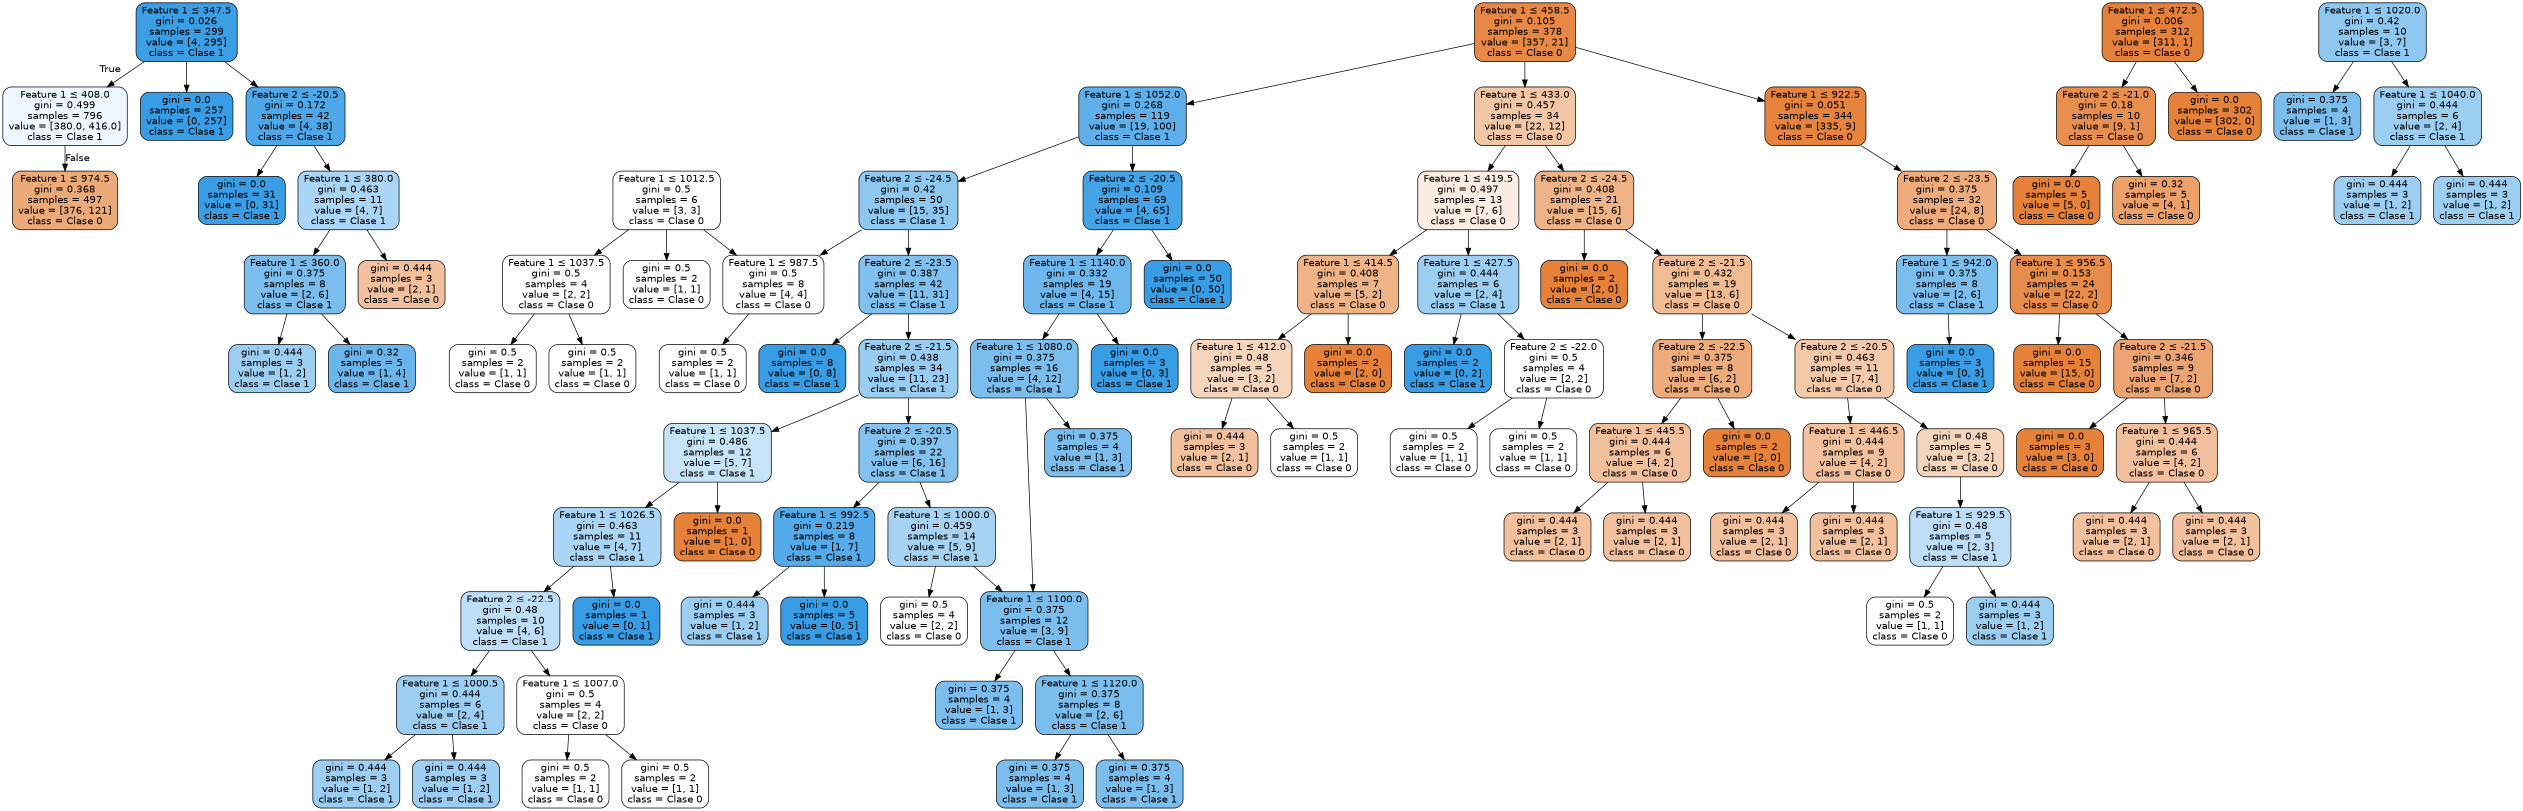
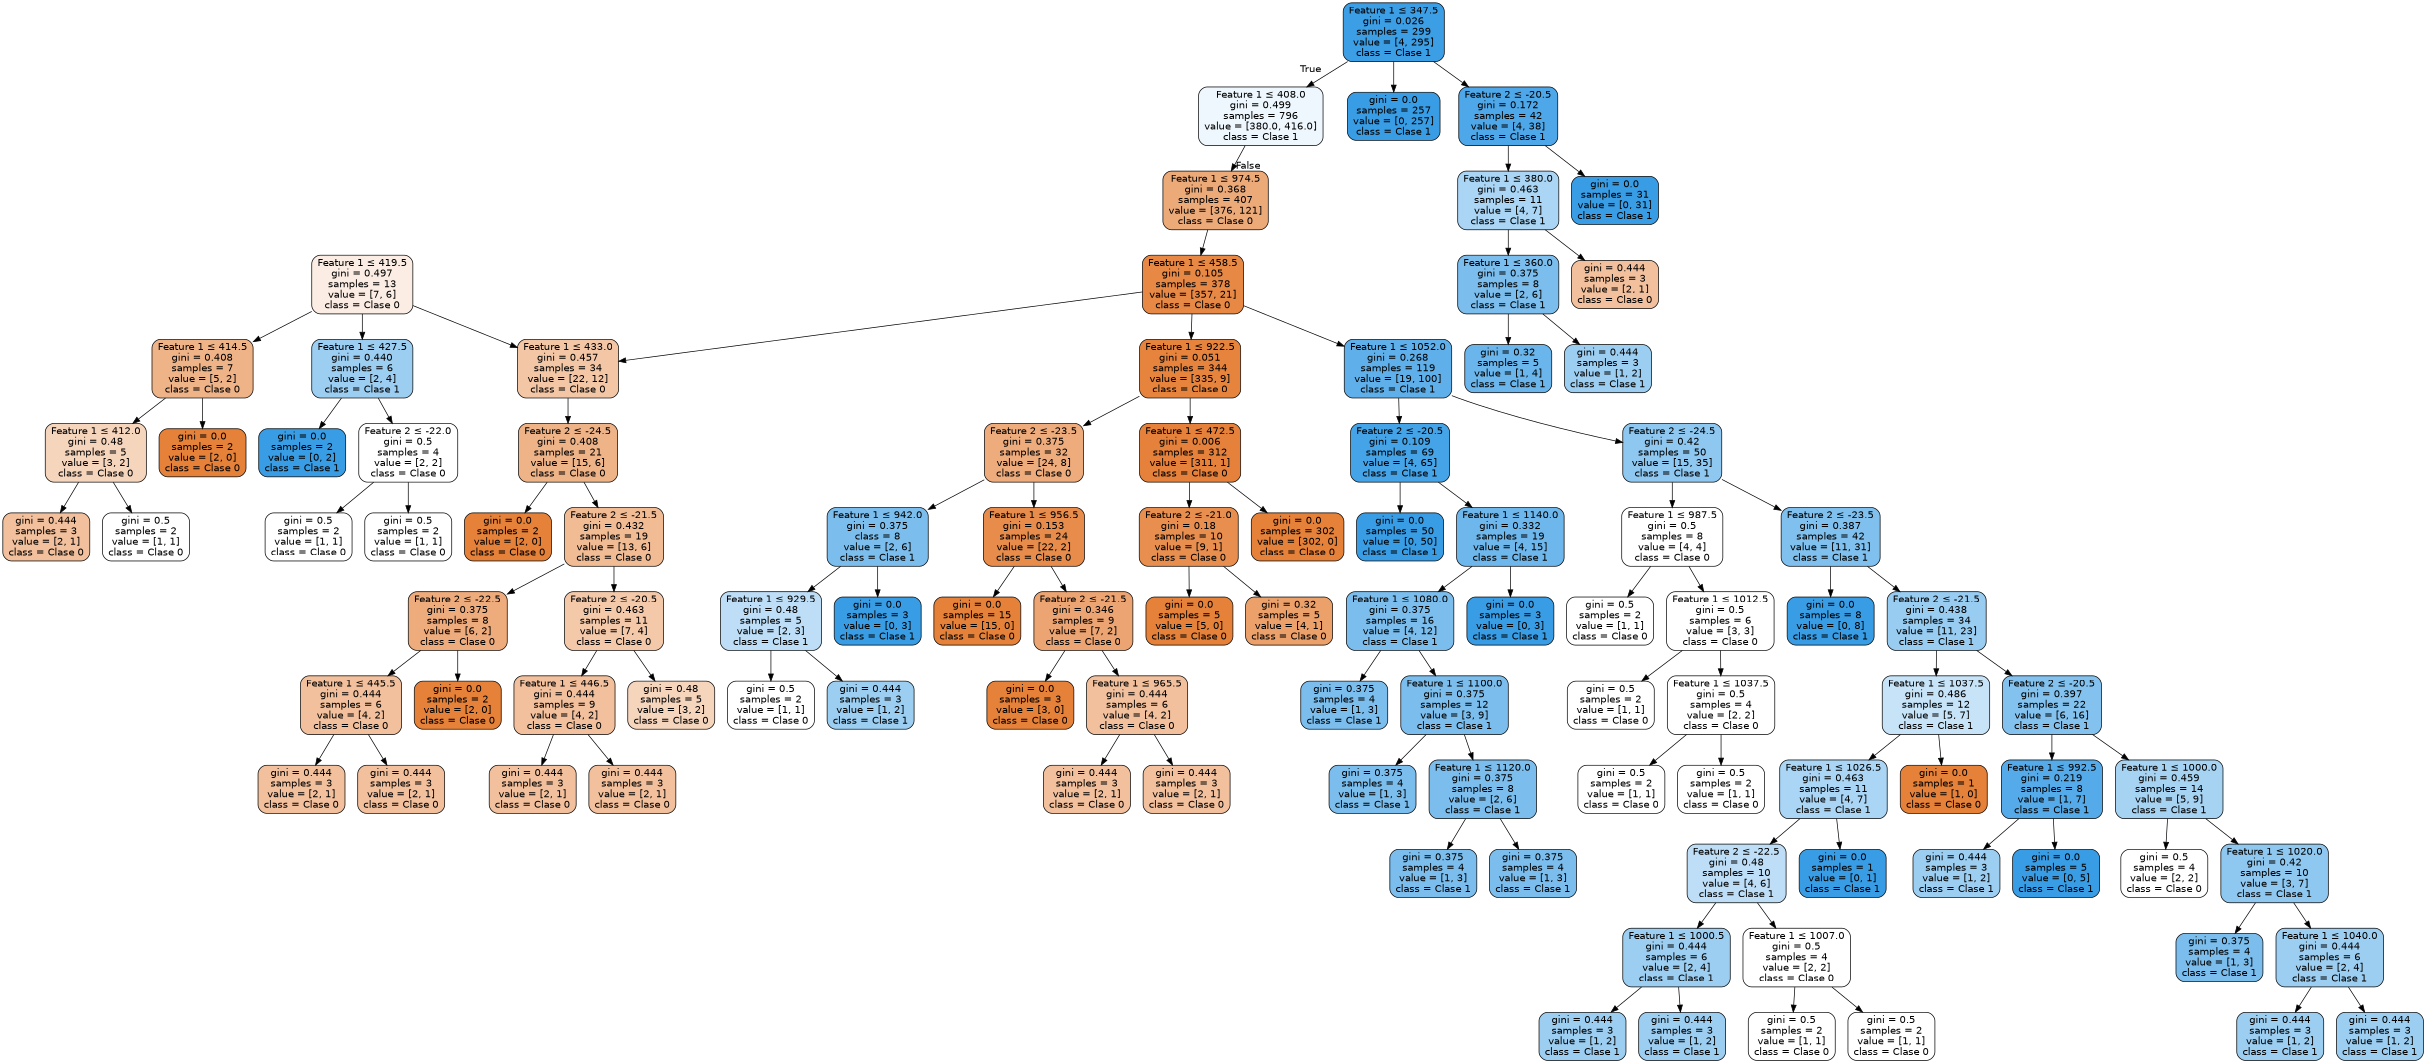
  digraph {
    node [color=black fillcolor="#ffffff" fontname=helvetica shape=box style="filled, rounded"]
    edge [fontname=helvetica]
    n1 [fillcolor="#eef7fd" label=<Feature 1 &le; 408.0<br/>gini = 0.499<br/>samples = 796<br/>value = [380.0, 416.0]<br/>class = Clase 1>]
-   n2 [fillcolor="#edaa79" label=<Feature 1 &le; 974.5<br/>gini = 0.368<br/>samples = 497<br/>value = [376, 121]<br/>class = Clase 0>]
+   n2 [fillcolor="#edaa79" label=<Feature 1 &le; 974.5<br/>gini = 0.368<br/>samples = 407<br/>value = [376, 121]<br/>class = Clase 0>]
    n3 [fillcolor="#3c9ee5" label=<Feature 1 &le; 347.5<br/>gini = 0.026<br/>samples = 299<br/>value = [4, 295]<br/>class = Clase 1>]
    n4 [fillcolor="#399de5" label=<gini = 0.0<br/>samples = 257<br/>value = [0, 257]<br/>class = Clase 1>]
    n5 [fillcolor="#4ea7e8" label=<Feature 2 &le; -20.5<br/>gini = 0.172<br/>samples = 42<br/>value = [4, 38]<br/>class = Clase 1>]
    n6 [fillcolor="#e78845" label=<Feature 1 &le; 458.5<br/>gini = 0.105<br/>samples = 378<br/>value = [357, 21]<br/>class = Clase 0>]
    n7 [fillcolor="#399de5" label=<gini = 0.0<br/>samples = 31<br/>value = [0, 31]<br/>class = Clase 1>]
    n8 [fillcolor="#aad5f4" label=<Feature 1 &le; 380.0<br/>gini = 0.463<br/>samples = 11<br/>value = [4, 7]<br/>class = Clase 1>]
    n9 [fillcolor="#7bbeee" label=<Feature 1 &le; 360.0<br/>gini = 0.375<br/>samples = 8<br/>value = [2, 6]<br/>class = Clase 1>]
    n10 [fillcolor="#f2c09c" label=<gini = 0.444<br/>samples = 3<br/>value = [2, 1]<br/>class = Clase 0>]
    n11 [fillcolor="#9ccef2" label=<gini = 0.444<br/>samples = 3<br/>value = [1, 2]<br/>class = Clase 1>]
    n12 [fillcolor="#6ab6ec" label=<gini = 0.32<br/>samples = 5<br/>value = [1, 4]<br/>class = Clase 1>]
    n13 [fillcolor="#5fb0ea" label=<Feature 1 &le; 1052.0<br/>gini = 0.268<br/>samples = 119<br/>value = [19, 100]<br/>class = Clase 1>]
    n14 [fillcolor="#f3c6a5" label=<Feature 1 &le; 433.0<br/>gini = 0.457<br/>samples = 34<br/>value = [22, 12]<br/>class = Clase 0>]
    n15 [fillcolor="#e6843e" label=<Feature 1 &le; 922.5<br/>gini = 0.051<br/>samples = 344<br/>value = [335, 9]<br/>class = Clase 0>]
    n16 [fillcolor="#8ec7f0" label=<Feature 2 &le; -24.5<br/>gini = 0.42<br/>samples = 50<br/>value = [15, 35]<br/>class = Clase 1>]
    n17 [fillcolor="#45a3e7" label=<Feature 2 &le; -20.5<br/>gini = 0.109<br/>samples = 69<br/>value = [4, 65]<br/>class = Clase 1>]
    n18 [fillcolor="#fbede3" label=<Feature 1 &le; 419.5<br/>gini = 0.497<br/>samples = 13<br/>value = [7, 6]<br/>class = Clase 0>]
    n19 [fillcolor="#efb388" label=<Feature 2 &le; -24.5<br/>gini = 0.408<br/>samples = 21<br/>value = [15, 6]<br/>class = Clase 0>]
    n20 [fillcolor="#e5813a" label=<Feature 1 &le; 472.5<br/>gini = 0.006<br/>samples = 312<br/>value = [311, 1]<br/>class = Clase 0>]
    n21 [fillcolor="#eeab7b" label=<Feature 2 &le; -23.5<br/>gini = 0.375<br/>samples = 32<br/>value = [24, 8]<br/>class = Clase 0>]
    n22 [fillcolor="#efb388" label=<Feature 1 &le; 414.5<br/>gini = 0.408<br/>samples = 7<br/>value = [5, 2]<br/>class = Clase 0>]
-   n23 [fillcolor="#9ccef2" label=<Feature 1 &le; 427.5<br/>gini = 0.444<br/>samples = 6<br/>value = [2, 4]<br/>class = Clase 1>]
+   n23 [fillcolor="#9ccef2" label=<Feature 1 &le; 427.5<br/>gini = 0.440<br/>samples = 6<br/>value = [2, 4]<br/>class = Clase 1>]
    n24 [fillcolor="#e58139" label=<gini = 0.0<br/>samples = 2<br/>value = [2, 0]<br/>class = Clase 0>]
    n25 [fillcolor="#f1bb94" label=<Feature 2 &le; -21.5<br/>gini = 0.432<br/>samples = 19<br/>value = [13, 6]<br/>class = Clase 0>]
    n26 [fillcolor="#f6d5bd" label=<Feature 1 &le; 412.0<br/>gini = 0.48<br/>samples = 5<br/>value = [3, 2]<br/>class = Clase 0>]
    n27 [fillcolor="#e58139" label=<gini = 0.0<br/>samples = 2<br/>value = [2, 0]<br/>class = Clase 0>]
    n28 [fillcolor="#399de5" label=<gini = 0.0<br/>samples = 2<br/>value = [0, 2]<br/>class = Clase 1>]
    n29 [label=<Feature 2 &le; -22.0<br/>gini = 0.5<br/>samples = 4<br/>value = [2, 2]<br/>class = Clase 0>]
    n30 [fillcolor="#f2c09c" label=<gini = 0.444<br/>samples = 3<br/>value = [2, 1]<br/>class = Clase 0>]
    n31 [label=<gini = 0.5<br/>samples = 2<br/>value = [1, 1]<br/>class = Clase 0>]
    n32 [label=<gini = 0.5<br/>samples = 2<br/>value = [1, 1]<br/>class = Clase 0>]
    n33 [label=<gini = 0.5<br/>samples = 2<br/>value = [1, 1]<br/>class = Clase 0>]
    n34 [fillcolor="#eeab7b" label=<Feature 2 &le; -22.5<br/>gini = 0.375<br/>samples = 8<br/>value = [6, 2]<br/>class = Clase 0>]
    n35 [fillcolor="#f4c9aa" label=<Feature 2 &le; -20.5<br/>gini = 0.463<br/>samples = 11<br/>value = [7, 4]<br/>class = Clase 0>]
    n36 [fillcolor="#f2c09c" label=<Feature 1 &le; 445.5<br/>gini = 0.444<br/>samples = 6<br/>value = [4, 2]<br/>class = Clase 0>]
    n37 [fillcolor="#e58139" label=<gini = 0.0<br/>samples = 2<br/>value = [2, 0]<br/>class = Clase 0>]
    n38 [fillcolor="#f2c09c" label=<Feature 1 &le; 446.5<br/>gini = 0.444<br/>samples = 9<br/>value = [4, 2]<br/>class = Clase 0>]
    n39 [fillcolor="#f6d5bd" label=<gini = 0.48<br/>samples = 5<br/>value = [3, 2]<br/>class = Clase 0>]
    n40 [fillcolor="#f2c09c" label=<gini = 0.444<br/>samples = 3<br/>value = [2, 1]<br/>class = Clase 0>]
    n41 [fillcolor="#f2c09c" label=<gini = 0.444<br/>samples = 3<br/>value = [2, 1]<br/>class = Clase 0>]
    n42 [fillcolor="#f2c09c" label=<gini = 0.444<br/>samples = 3<br/>value = [2, 1]<br/>class = Clase 0>]
    n43 [fillcolor="#f2c09c" label=<gini = 0.444<br/>samples = 3<br/>value = [2, 1]<br/>class = Clase 0>]
    n44 [fillcolor="#e88f4f" label=<Feature 2 &le; -21.0<br/>gini = 0.18<br/>samples = 10<br/>value = [9, 1]<br/>class = Clase 0>]
    n45 [fillcolor="#e58139" label=<gini = 0.0<br/>samples = 302<br/>value = [302, 0]<br/>class = Clase 0>]
-   n46 [fillcolor="#7bbeee" label=<Feature 1 &le; 942.0<br/>gini = 0.375<br/>samples = 8<br/>value = [2, 6]<br/>class = Clase 1>]
+   n46 [fillcolor="#7bbeee" label=<Feature 1 &le; 942.0<br/>gini = 0.375<br/>class = 8<br/>value = [2, 6]<br/>class = Clase 1>]
    n47 [fillcolor="#e78c4b" label=<Feature 1 &le; 956.5<br/>gini = 0.153<br/>samples = 24<br/>value = [22, 2]<br/>class = Clase 0>]
    n48 [fillcolor="#e58139" label=<gini = 0.0<br/>samples = 5<br/>value = [5, 0]<br/>class = Clase 0>]
    n49 [fillcolor="#eca06a" label=<gini = 0.32<br/>samples = 5<br/>value = [4, 1]<br/>class = Clase 0>]
    n50 [fillcolor="#bddef6" label=<Feature 1 &le; 929.5<br/>gini = 0.48<br/>samples = 5<br/>value = [2, 3]<br/>class = Clase 1>]
    n51 [fillcolor="#399de5" label=<gini = 0.0<br/>samples = 3<br/>value = [0, 3]<br/>class = Clase 1>]
    n52 [fillcolor="#e58139" label=<gini = 0.0<br/>samples = 15<br/>value = [15, 0]<br/>class = Clase 0>]
    n53 [fillcolor="#eca572" label=<Feature 2 &le; -21.5<br/>gini = 0.346<br/>samples = 9<br/>value = [7, 2]<br/>class = Clase 0>]
    n54 [label=<gini = 0.5<br/>samples = 2<br/>value = [1, 1]<br/>class = Clase 0>]
    n55 [fillcolor="#9ccef2" label=<gini = 0.444<br/>samples = 3<br/>value = [1, 2]<br/>class = Clase 1>]
    n56 [fillcolor="#e58139" label=<gini = 0.0<br/>samples = 3<br/>value = [3, 0]<br/>class = Clase 0>]
    n57 [fillcolor="#f2c09c" label=<Feature 1 &le; 965.5<br/>gini = 0.444<br/>samples = 6<br/>value = [4, 2]<br/>class = Clase 0>]
    n58 [fillcolor="#f2c09c" label=<gini = 0.444<br/>samples = 3<br/>value = [2, 1]<br/>class = Clase 0>]
    n59 [fillcolor="#f2c09c" label=<gini = 0.444<br/>samples = 3<br/>value = [2, 1]<br/>class = Clase 0>]
    n60 [label=<Feature 1 &le; 987.5<br/>gini = 0.5<br/>samples = 8<br/>value = [4, 4]<br/>class = Clase 0>]
    n61 [fillcolor="#7fc0ee" label=<Feature 2 &le; -23.5<br/>gini = 0.387<br/>samples = 42<br/>value = [11, 31]<br/>class = Clase 1>]
    n62 [fillcolor="#399de5" label=<gini = 0.0<br/>samples = 50<br/>value = [0, 50]<br/>class = Clase 1>]
    n63 [fillcolor="#6eb7ec" label=<Feature 1 &le; 1140.0<br/>gini = 0.332<br/>samples = 19<br/>value = [4, 15]<br/>class = Clase 1>]
    n64 [label=<gini = 0.5<br/>samples = 2<br/>value = [1, 1]<br/>class = Clase 0>]
    n65 [label=<Feature 1 &le; 1012.5<br/>gini = 0.5<br/>samples = 6<br/>value = [3, 3]<br/>class = Clase 0>]
    n66 [fillcolor="#399de5" label=<gini = 0.0<br/>samples = 8<br/>value = [0, 8]<br/>class = Clase 1>]
    n67 [fillcolor="#98ccf1" label=<Feature 2 &le; -21.5<br/>gini = 0.438<br/>samples = 34<br/>value = [11, 23]<br/>class = Clase 1>]
    n68 [label=<gini = 0.5<br/>samples = 2<br/>value = [1, 1]<br/>class = Clase 0>]
    n69 [label=<Feature 1 &le; 1037.5<br/>gini = 0.5<br/>samples = 4<br/>value = [2, 2]<br/>class = Clase 0>]
    n70 [label=<gini = 0.5<br/>samples = 2<br/>value = [1, 1]<br/>class = Clase 0>]
    n71 [label=<gini = 0.5<br/>samples = 2<br/>value = [1, 1]<br/>class = Clase 0>]
    n72 [fillcolor="#c6e3f8" label=<Feature 1 &le; 1037.5<br/>gini = 0.486<br/>samples = 12<br/>value = [5, 7]<br/>class = Clase 1>]
    n73 [fillcolor="#83c2ef" label=<Feature 2 &le; -20.5<br/>gini = 0.397<br/>samples = 22<br/>value = [6, 16]<br/>class = Clase 1>]
    n74 [fillcolor="#aad5f4" label=<Feature 1 &le; 1026.5<br/>gini = 0.463<br/>samples = 11<br/>value = [4, 7]<br/>class = Clase 1>]
    n75 [fillcolor="#e58139" label=<gini = 0.0<br/>samples = 1<br/>value = [1, 0]<br/>class = Clase 0>]
    n76 [fillcolor="#55abe9" label=<Feature 1 &le; 992.5<br/>gini = 0.219<br/>samples = 8<br/>value = [1, 7]<br/>class = Clase 1>]
    n77 [fillcolor="#a7d3f3" label=<Feature 1 &le; 1000.0<br/>gini = 0.459<br/>samples = 14<br/>value = [5, 9]<br/>class = Clase 1>]
    n78 [fillcolor="#bddef6" label=<Feature 2 &le; -22.5<br/>gini = 0.48<br/>samples = 10<br/>value = [4, 6]<br/>class = Clase 1>]
    n79 [fillcolor="#399de5" label=<gini = 0.0<br/>samples = 1<br/>value = [0, 1]<br/>class = Clase 1>]
    n80 [fillcolor="#9ccef2" label=<Feature 1 &le; 1000.5<br/>gini = 0.444<br/>samples = 6<br/>value = [2, 4]<br/>class = Clase 1>]
    n81 [label=<Feature 1 &le; 1007.0<br/>gini = 0.5<br/>samples = 4<br/>value = [2, 2]<br/>class = Clase 0>]
    n82 [fillcolor="#9ccef2" label=<gini = 0.444<br/>samples = 3<br/>value = [1, 2]<br/>class = Clase 1>]
    n83 [fillcolor="#9ccef2" label=<gini = 0.444<br/>samples = 3<br/>value = [1, 2]<br/>class = Clase 1>]
    n84 [label=<gini = 0.5<br/>samples = 2<br/>value = [1, 1]<br/>class = Clase 0>]
    n85 [label=<gini = 0.5<br/>samples = 2<br/>value = [1, 1]<br/>class = Clase 0>]
    n86 [fillcolor="#9ccef2" label=<gini = 0.444<br/>samples = 3<br/>value = [1, 2]<br/>class = Clase 1>]
    n87 [fillcolor="#399de5" label=<gini = 0.0<br/>samples = 5<br/>value = [0, 5]<br/>class = Clase 1>]
    n88 [label=<gini = 0.5<br/>samples = 4<br/>value = [2, 2]<br/>class = Clase 0>]
    n89 [fillcolor="#8ec7f0" label=<Feature 1 &le; 1020.0<br/>gini = 0.42<br/>samples = 10<br/>value = [3, 7]<br/>class = Clase 1>]
    n90 [fillcolor="#7bbeee" label=<gini = 0.375<br/>samples = 4<br/>value = [1, 3]<br/>class = Clase 1>]
    n91 [fillcolor="#9ccef2" label=<Feature 1 &le; 1040.0<br/>gini = 0.444<br/>samples = 6<br/>value = [2, 4]<br/>class = Clase 1>]
    n92 [fillcolor="#9ccef2" label=<gini = 0.444<br/>samples = 3<br/>value = [1, 2]<br/>class = Clase 1>]
    n93 [fillcolor="#9ccef2" label=<gini = 0.444<br/>samples = 3<br/>value = [1, 2]<br/>class = Clase 1>]
    n94 [fillcolor="#7bbeee" label=<Feature 1 &le; 1080.0<br/>gini = 0.375<br/>samples = 16<br/>value = [4, 12]<br/>class = Clase 1>]
    n95 [fillcolor="#399de5" label=<gini = 0.0<br/>samples = 3<br/>value = [0, 3]<br/>class = Clase 1>]
    n96 [fillcolor="#7bbeee" label=<gini = 0.375<br/>samples = 4<br/>value = [1, 3]<br/>class = Clase 1>]
    n97 [fillcolor="#7bbeee" label=<Feature 1 &le; 1100.0<br/>gini = 0.375<br/>samples = 12<br/>value = [3, 9]<br/>class = Clase 1>]
    n98 [fillcolor="#7bbeee" label=<gini = 0.375<br/>samples = 4<br/>value = [1, 3]<br/>class = Clase 1>]
    n99 [fillcolor="#7bbeee" label=<Feature 1 &le; 1120.0<br/>gini = 0.375<br/>samples = 8<br/>value = [2, 6]<br/>class = Clase 1>]
    n100 [fillcolor="#7bbeee" label=<gini = 0.375<br/>samples = 4<br/>value = [1, 3]<br/>class = Clase 1>]
    n101 [fillcolor="#7bbeee" label=<gini = 0.375<br/>samples = 4<br/>value = [1, 3]<br/>class = Clase 1>]
    n1 -> n2 [headlabel=False labelangle=-45 labeldistance=2.5]
+   n2 -> n6
    n3 -> n1 [headlabel=True labelangle=45 labeldistance=2.5]
    n3 -> n4
    n3 -> n5
    n5 -> n7
    n5 -> n8
    n6 -> n13
    n6 -> n14
    n6 -> n15
    n8 -> n9
    n8 -> n10
    n9 -> n11
    n9 -> n12
    n13 -> n16
    n13 -> n17
-   n14 -> n18
+   n18 -> n14
    n14 -> n19
+   n15 -> n20
    n15 -> n21
    n16 -> n60
    n16 -> n61
    n17 -> n62
    n17 -> n63
    n18 -> n22
    n18 -> n23
    n19 -> n24
    n19 -> n25
    n20 -> n44
    n20 -> n45
    n21 -> n46
    n21 -> n47
    n22 -> n26
    n22 -> n27
    n23 -> n28
    n23 -> n29
    n25 -> n34
    n25 -> n35
    n26 -> n30
    n26 -> n31
    n29 -> n32
    n29 -> n33
    n34 -> n36
    n34 -> n37
    n35 -> n38
    n35 -> n39
    n36 -> n40
    n36 -> n41
    n38 -> n42
    n38 -> n43
    n44 -> n48
    n44 -> n49
-   n39 -> n50
+   n46 -> n50
    n46 -> n51
    n47 -> n52
    n47 -> n53
    n50 -> n54
    n50 -> n55
    n53 -> n56
    n53 -> n57
    n57 -> n58
    n57 -> n59
    n60 -> n64
-   n65 -> n60
+   n60 -> n65
    n61 -> n66
    n61 -> n67
    n63 -> n94
    n63 -> n95
    n65 -> n68
    n65 -> n69
    n67 -> n72
    n67 -> n73
    n69 -> n70
    n69 -> n71
    n72 -> n74
    n72 -> n75
    n73 -> n76
    n73 -> n77
    n74 -> n78
    n74 -> n79
    n76 -> n86
    n76 -> n87
    n77 -> n88
-   n77 -> n97
+   n77 -> n89
    n78 -> n80
    n78 -> n81
    n80 -> n82
    n80 -> n83
    n81 -> n84
    n81 -> n85
    n89 -> n90
    n89 -> n91
    n91 -> n92
    n91 -> n93
    n94 -> n96
    n94 -> n97
    n97 -> n98
    n97 -> n99
    n99 -> n100
    n99 -> n101
  }
